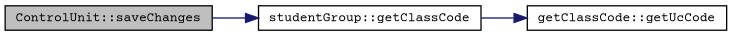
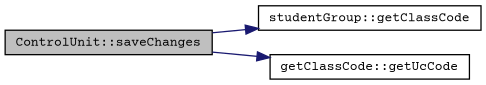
  digraph {
    fontname="Courier Prime"
    rankdir=LR
    node [color=black fillcolor=white fontname="Courier Prime" fontsize=10 shape=record style=filled]
    edge [color=midnightblue fontname="Courier Prime" fontsize=10 labelfontname=Helvetica labelfontsize=10 style=solid]
    n1 [fillcolor=grey75 fontcolor=black height=0.2 label="ControlUnit::saveChanges" width=0.4]
    n2 [height=0.2 label="studentGroup::getClassCode" width=0.4]
    n3 [height=0.2 label="getClassCode::getUcCode" width=0.4]
    n1 -> n2
-   n2 -> n3
+   n1 -> n3
  }
